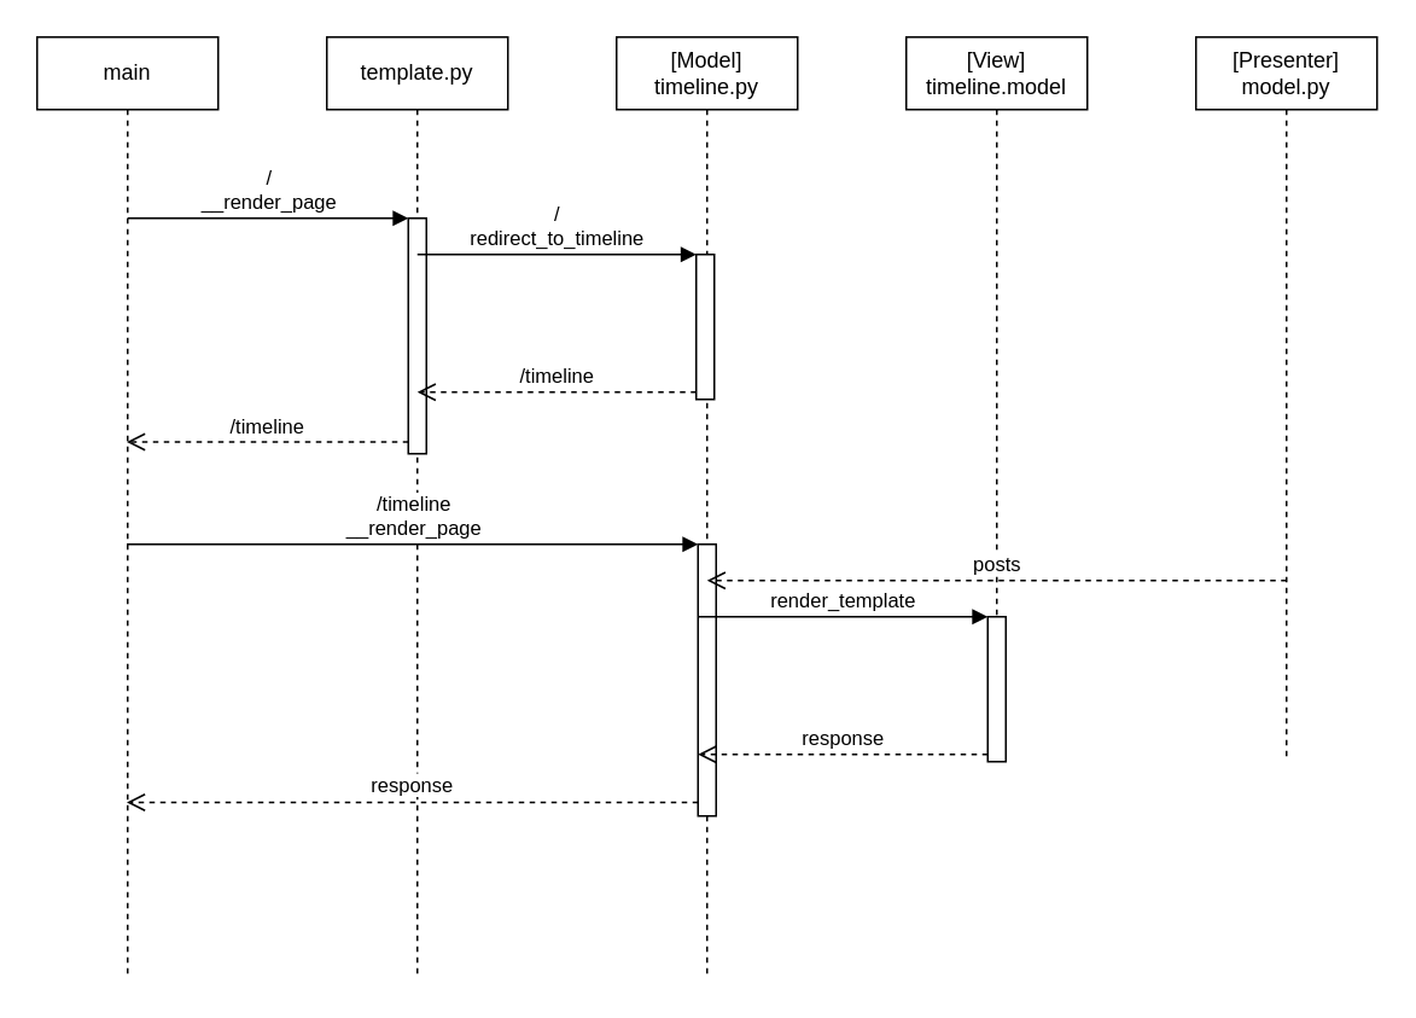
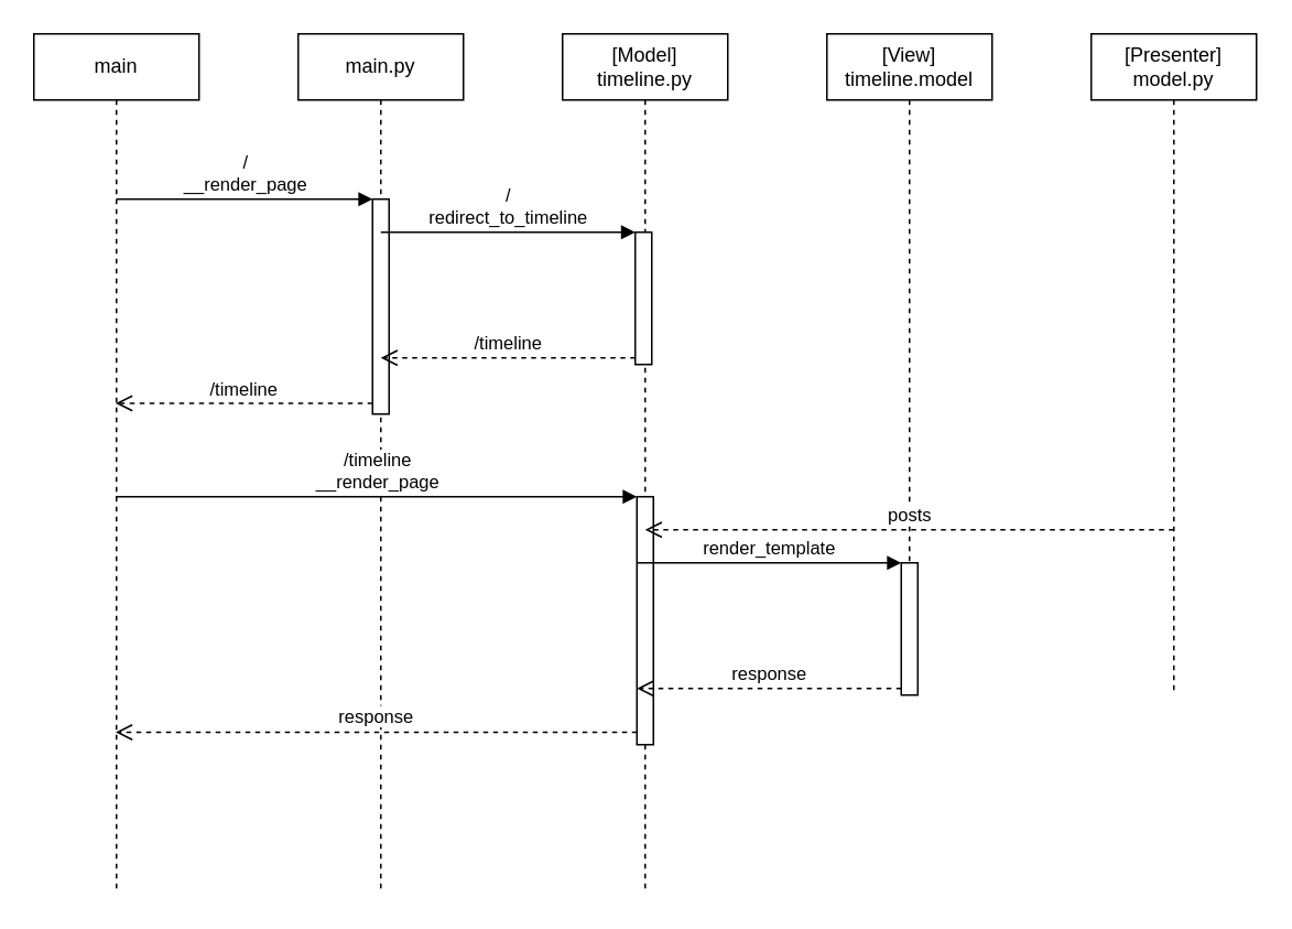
  <mxCell id="0" />
  <mxCell id="1" parent="0" />
  <mxCell id="2" value="main" style="shape=umlLifeline;perimeter=lifelinePerimeter;whiteSpace=wrap;html=1;container=1;collapsible=0;recursiveResize=0;outlineConnect=0;" vertex="1" parent="1"><mxGeometry x="20" y="20" width="100" height="520" as="geometry" /></mxCell>
- <mxCell id="3" value="template.py" style="shape=umlLifeline;perimeter=lifelinePerimeter;whiteSpace=wrap;html=1;container=1;collapsible=0;recursiveResize=0;outlineConnect=0;" vertex="1" parent="1"><mxGeometry x="180" y="20" width="100" height="520" as="geometry" /></mxCell>
+ <mxCell id="3" value="main.py" style="shape=umlLifeline;perimeter=lifelinePerimeter;whiteSpace=wrap;html=1;container=1;collapsible=0;recursiveResize=0;outlineConnect=0;" vertex="1" parent="1"><mxGeometry x="180" y="20" width="100" height="520" as="geometry" /></mxCell>
  <mxCell id="4" value="[Model]&lt;br&gt;timeline.py" style="shape=umlLifeline;perimeter=lifelinePerimeter;whiteSpace=wrap;html=1;container=1;collapsible=0;recursiveResize=0;outlineConnect=0;" vertex="1" parent="1"><mxGeometry x="340" y="20" width="100" height="520" as="geometry" /></mxCell>
  <mxCell id="5" value="" style="html=1;points=[];perimeter=orthogonalPerimeter;" vertex="1" parent="4"><mxGeometry x="44" y="120" width="10" height="80" as="geometry" /></mxCell>
  <mxCell id="6" value="[View]&lt;br&gt;timeline.model" style="shape=umlLifeline;perimeter=lifelinePerimeter;whiteSpace=wrap;html=1;container=1;collapsible=0;recursiveResize=0;outlineConnect=0;" vertex="1" parent="1"><mxGeometry x="500" y="20" width="100" height="400" as="geometry" /></mxCell>
  <mxCell id="7" value="[Presenter]&lt;br&gt;model.py" style="shape=umlLifeline;perimeter=lifelinePerimeter;whiteSpace=wrap;html=1;container=1;collapsible=0;recursiveResize=0;outlineConnect=0;" vertex="1" parent="1"><mxGeometry x="660" y="20" width="100" height="400" as="geometry" /></mxCell>
  <mxCell id="8" value="" style="html=1;points=[];perimeter=orthogonalPerimeter;" vertex="1" parent="1"><mxGeometry x="225" y="120" width="10" height="130" as="geometry" /></mxCell>
  <mxCell id="9" value="/&lt;br&gt;__render_page" style="html=1;verticalAlign=bottom;endArrow=block;entryX=0;entryY=0;" edge="1" target="8" parent="1"><mxGeometry relative="1" as="geometry"><mxPoint x="70" y="120" as="sourcePoint" /></mxGeometry></mxCell>
  <mxCell id="10" value="/timeline" style="html=1;verticalAlign=bottom;endArrow=open;dashed=1;endSize=8;exitX=0;exitY=0.95;" edge="1" source="8" parent="1" target="2"><mxGeometry relative="1" as="geometry"><mxPoint x="70" y="196" as="targetPoint" /></mxGeometry></mxCell>
  <mxCell id="11" value="/&lt;br&gt;redirect_to_timeline" style="html=1;verticalAlign=bottom;endArrow=block;entryX=0;entryY=0;" edge="1" target="5" parent="1"><mxGeometry relative="1" as="geometry"><mxPoint x="230" y="140" as="sourcePoint" /></mxGeometry></mxCell>
  <mxCell id="12" value="/timeline" style="html=1;verticalAlign=bottom;endArrow=open;dashed=1;endSize=8;exitX=0;exitY=0.95;" edge="1" source="5" parent="1"><mxGeometry relative="1" as="geometry"><mxPoint x="230" y="216" as="targetPoint" /></mxGeometry></mxCell>
  <mxCell id="13" value="" style="html=1;points=[];perimeter=orthogonalPerimeter;" vertex="1" parent="1"><mxGeometry x="385" y="300" width="10" height="150" as="geometry" /></mxCell>
  <mxCell id="14" value="/timeline&lt;br&gt;__render_page" style="html=1;verticalAlign=bottom;endArrow=block;entryX=0;entryY=0;" edge="1" target="13" parent="1" source="2"><mxGeometry relative="1" as="geometry"><mxPoint x="70" y="280" as="sourcePoint" /></mxGeometry></mxCell>
  <mxCell id="15" value="response" style="html=1;verticalAlign=bottom;endArrow=open;dashed=1;endSize=8;exitX=0;exitY=0.95;" edge="1" source="13" parent="1" target="2"><mxGeometry relative="1" as="geometry"><mxPoint x="70" y="356" as="targetPoint" /></mxGeometry></mxCell>
  <mxCell id="16" value="posts" style="html=1;verticalAlign=bottom;endArrow=open;dashed=1;endSize=8;exitX=0;exitY=0.95;" edge="1" parent="1"><mxGeometry relative="1" as="geometry"><mxPoint x="390" y="320" as="targetPoint" /><mxPoint x="710" y="320" as="sourcePoint" /></mxGeometry></mxCell>
  <mxCell id="17" value="" style="html=1;points=[];perimeter=orthogonalPerimeter;" vertex="1" parent="1"><mxGeometry x="545" y="340" width="10" height="80" as="geometry" /></mxCell>
  <mxCell id="18" value="render_template" style="html=1;verticalAlign=bottom;endArrow=block;entryX=0;entryY=0;" edge="1" target="17" parent="1"><mxGeometry relative="1" as="geometry"><mxPoint x="385" y="340" as="sourcePoint" /></mxGeometry></mxCell>
  <mxCell id="19" value="response" style="html=1;verticalAlign=bottom;endArrow=open;dashed=1;endSize=8;exitX=0;exitY=0.95;" edge="1" source="17" parent="1"><mxGeometry relative="1" as="geometry"><mxPoint x="385" y="416" as="targetPoint" /></mxGeometry></mxCell>
